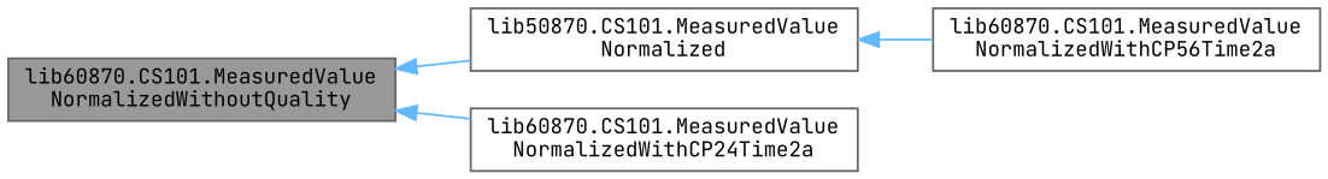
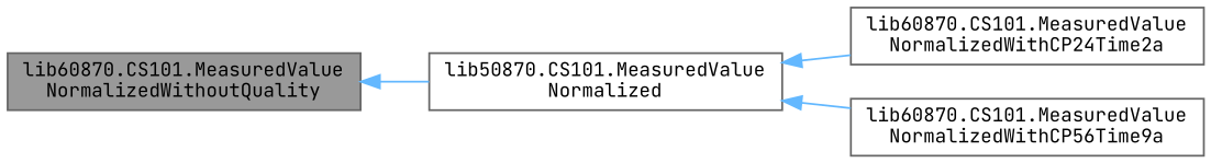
  digraph {
    fontname="JetBrains Mono"
    rankdir=LR
    node [color=gray40 fillcolor=white fontname="JetBrains Mono" fontsize=10 shape=box style=filled]
    edge [color=steelblue1 dir=back fontname="JetBrains Mono" fontsize=10 labelfontname=Helvetica labelfontsize=10 style=solid]
    n1 [fillcolor=grey60 fontcolor=black height=0.2 label="lib60870.CS101.MeasuredValue\lNormalizedWithoutQuality" width=0.4]
    n2 [height=0.2 label="lib50870.CS101.MeasuredValue\lNormalized" width=0.4]
    n3 [height=0.2 label="lib60870.CS101.MeasuredValue\lNormalizedWithCP24Time2a" width=0.4]
-   n4 [height=0.2 label="lib60870.CS101.MeasuredValue\lNormalizedWithCP56Time2a" width=0.4]
+   n4 [height=0.2 label="lib60870.CS101.MeasuredValue\lNormalizedWithCP56Time9a" width=0.4]
    n1 -> n2
-   n1 -> n3
+   n2 -> n3
    n2 -> n4
  }
